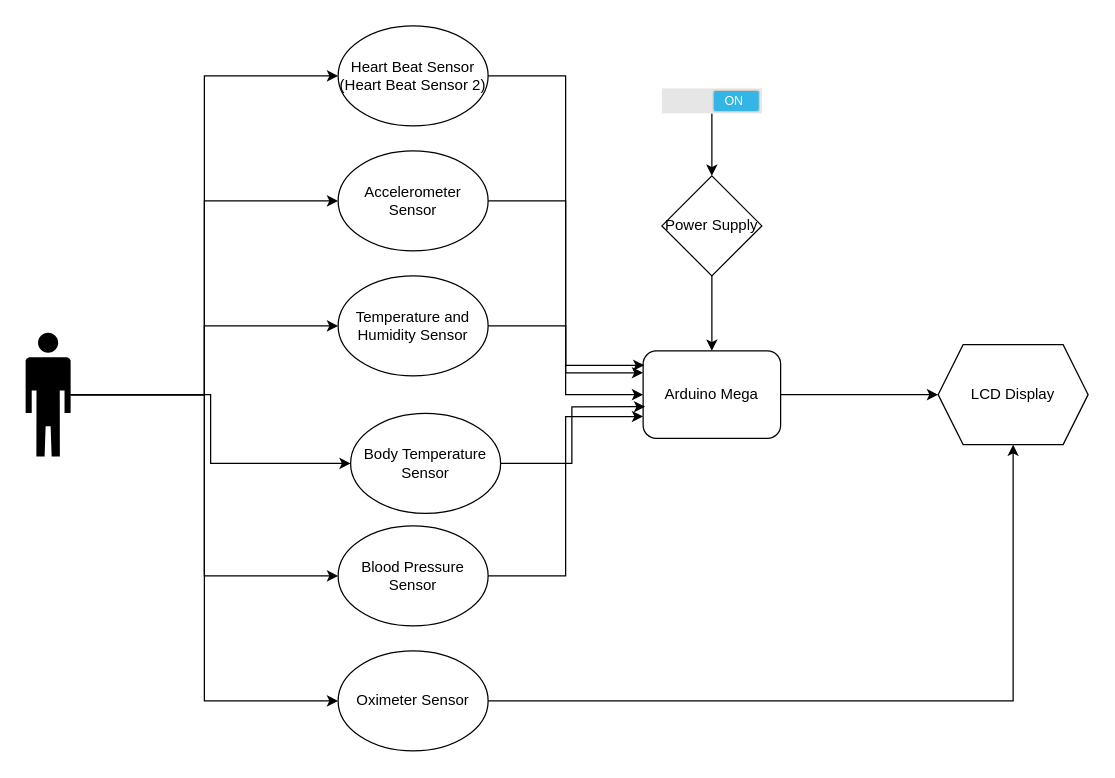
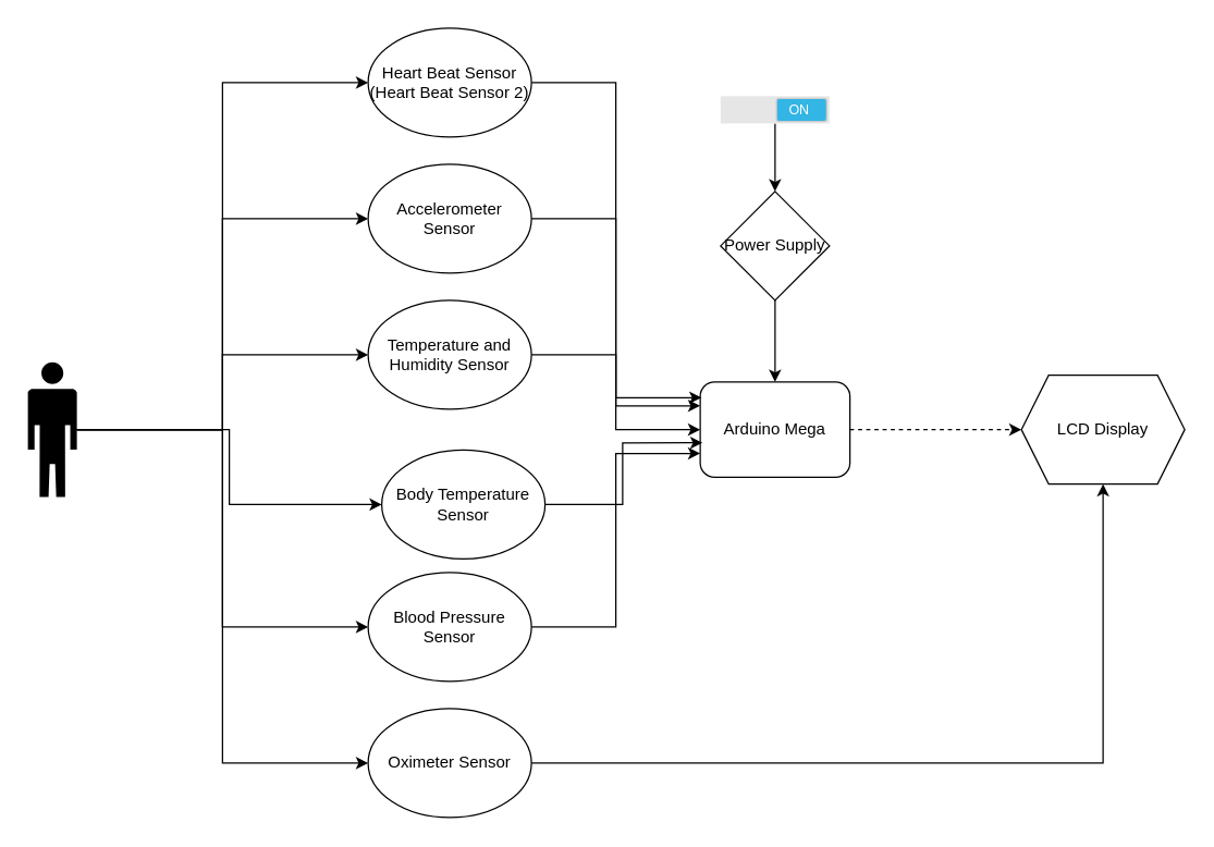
  <mxCell id="0" />
  <mxCell id="1" parent="0" />
- <mxCell id="2" style="edgeStyle=orthogonalEdgeStyle;rounded=0;orthogonalLoop=1;jettySize=auto;html=1;exitX=1;exitY=0.5;exitDx=0;exitDy=0;entryX=0;entryY=0.5;entryDx=0;entryDy=0;" edge="1" parent="1" source="3" target="18"><mxGeometry relative="1" as="geometry" /></mxCell>
+ <mxCell id="2" style="edgeStyle=orthogonalEdgeStyle;rounded=0;orthogonalLoop=1;jettySize=auto;html=1;exitX=1;exitY=0.5;exitDx=0;exitDy=0;entryX=0;entryY=0.5;entryDx=0;entryDy=0;dashed=1;" edge="1" parent="1" source="3" target="18"><mxGeometry relative="1" as="geometry" /></mxCell>
  <mxCell id="3" value="Arduino Mega" style="rounded=1;whiteSpace=wrap;html=1;" vertex="1" parent="1"><mxGeometry x="514" y="280" width="110" height="70" as="geometry" /></mxCell>
  <mxCell id="4" style="edgeStyle=orthogonalEdgeStyle;rounded=0;orthogonalLoop=1;jettySize=auto;html=1;entryX=0.009;entryY=0.165;entryDx=0;entryDy=0;entryPerimeter=0;" edge="1" parent="1" source="5" target="3"><mxGeometry relative="1" as="geometry" /></mxCell>
  <mxCell id="5" value="Heart Beat Sensor&lt;br&gt;(Heart Beat Sensor 2)" style="ellipse;whiteSpace=wrap;html=1;" vertex="1" parent="1"><mxGeometry x="270" y="20" width="120" height="80" as="geometry" /></mxCell>
  <mxCell id="6" style="edgeStyle=orthogonalEdgeStyle;rounded=0;orthogonalLoop=1;jettySize=auto;html=1;exitX=1;exitY=0.5;exitDx=0;exitDy=0;entryX=0;entryY=0.25;entryDx=0;entryDy=0;" edge="1" parent="1" source="7" target="3"><mxGeometry relative="1" as="geometry"><Array as="points"><mxPoint x="452" y="160" /><mxPoint x="452" y="298" /><mxPoint x="514" y="298" /></Array></mxGeometry></mxCell>
  <mxCell id="7" value="Accelerometer Sensor" style="ellipse;whiteSpace=wrap;html=1;" vertex="1" parent="1"><mxGeometry x="270" y="120" width="120" height="80" as="geometry" /></mxCell>
  <mxCell id="8" style="edgeStyle=orthogonalEdgeStyle;rounded=0;orthogonalLoop=1;jettySize=auto;html=1;exitX=1;exitY=0.5;exitDx=0;exitDy=0;entryX=0;entryY=0.5;entryDx=0;entryDy=0;" edge="1" parent="1" source="9" target="3"><mxGeometry relative="1" as="geometry"><Array as="points"><mxPoint x="452" y="260" /><mxPoint x="452" y="315" /></Array></mxGeometry></mxCell>
  <mxCell id="9" value="Temperature and Humidity Sensor" style="ellipse;whiteSpace=wrap;html=1;" vertex="1" parent="1"><mxGeometry x="270" y="220" width="120" height="80" as="geometry" /></mxCell>
  <mxCell id="10" style="edgeStyle=orthogonalEdgeStyle;rounded=0;orthogonalLoop=1;jettySize=auto;html=1;entryX=0.015;entryY=0.638;entryDx=0;entryDy=0;entryPerimeter=0;" edge="1" parent="1" source="11" target="3"><mxGeometry relative="1" as="geometry" /></mxCell>
  <mxCell id="11" value="Body Temperature Sensor" style="ellipse;whiteSpace=wrap;html=1;" vertex="1" parent="1"><mxGeometry x="280" y="330" width="120" height="80" as="geometry" /></mxCell>
  <mxCell id="12" style="edgeStyle=orthogonalEdgeStyle;rounded=0;orthogonalLoop=1;jettySize=auto;html=1;entryX=0;entryY=0.75;entryDx=0;entryDy=0;" edge="1" parent="1" source="13" target="3"><mxGeometry relative="1" as="geometry" /></mxCell>
  <mxCell id="13" value="Blood Pressure Sensor" style="ellipse;whiteSpace=wrap;html=1;" vertex="1" parent="1"><mxGeometry x="270" y="420" width="120" height="80" as="geometry" /></mxCell>
  <mxCell id="14" style="edgeStyle=orthogonalEdgeStyle;rounded=0;orthogonalLoop=1;jettySize=auto;html=1;" edge="1" parent="1" source="15" target="18"><mxGeometry relative="1" as="geometry" /></mxCell>
  <mxCell id="15" value="Oximeter Sensor" style="ellipse;whiteSpace=wrap;html=1;" vertex="1" parent="1"><mxGeometry x="270" y="520" width="120" height="80" as="geometry" /></mxCell>
  <mxCell id="16" style="edgeStyle=orthogonalEdgeStyle;rounded=0;orthogonalLoop=1;jettySize=auto;html=1;entryX=0.5;entryY=0;entryDx=0;entryDy=0;" edge="1" parent="1" source="17" target="20"><mxGeometry relative="1" as="geometry" /></mxCell>
  <mxCell id="17" value="" style="verticalLabelPosition=bottom;verticalAlign=top;html=1;shadow=0;dashed=0;strokeWidth=1;shape=mxgraph.android.switch_on;fillColor=#E6E6E6;sketch=0;" vertex="1" parent="1"><mxGeometry x="529" y="70" width="80" height="20" as="geometry" /></mxCell>
  <mxCell id="18" value="LCD Display" style="shape=hexagon;perimeter=hexagonPerimeter2;whiteSpace=wrap;html=1;fixedSize=1;" vertex="1" parent="1"><mxGeometry x="750" y="275" width="120" height="80" as="geometry" /></mxCell>
  <mxCell id="19" style="edgeStyle=orthogonalEdgeStyle;rounded=0;orthogonalLoop=1;jettySize=auto;html=1;" edge="1" parent="1" source="20" target="3"><mxGeometry relative="1" as="geometry" /></mxCell>
  <mxCell id="20" value="Power Supply" style="rhombus;whiteSpace=wrap;html=1;" vertex="1" parent="1"><mxGeometry x="529" y="140" width="80" height="80" as="geometry" /></mxCell>
  <mxCell id="21" style="edgeStyle=orthogonalEdgeStyle;rounded=0;orthogonalLoop=1;jettySize=auto;html=1;exitX=1;exitY=0.5;exitDx=0;exitDy=0;exitPerimeter=0;entryX=0;entryY=0.5;entryDx=0;entryDy=0;" edge="1" parent="1" source="27" target="5"><mxGeometry relative="1" as="geometry" /></mxCell>
  <mxCell id="22" style="edgeStyle=orthogonalEdgeStyle;rounded=0;orthogonalLoop=1;jettySize=auto;html=1;entryX=0;entryY=0.5;entryDx=0;entryDy=0;" edge="1" parent="1" source="27" target="7"><mxGeometry relative="1" as="geometry" /></mxCell>
  <mxCell id="23" style="edgeStyle=orthogonalEdgeStyle;rounded=0;orthogonalLoop=1;jettySize=auto;html=1;entryX=0;entryY=0.5;entryDx=0;entryDy=0;" edge="1" parent="1" source="27" target="9"><mxGeometry relative="1" as="geometry" /></mxCell>
  <mxCell id="24" style="edgeStyle=orthogonalEdgeStyle;rounded=0;orthogonalLoop=1;jettySize=auto;html=1;entryX=0;entryY=0.5;entryDx=0;entryDy=0;" edge="1" parent="1" source="27" target="11"><mxGeometry relative="1" as="geometry" /></mxCell>
  <mxCell id="25" style="edgeStyle=orthogonalEdgeStyle;rounded=0;orthogonalLoop=1;jettySize=auto;html=1;entryX=0;entryY=0.5;entryDx=0;entryDy=0;" edge="1" parent="1" source="27" target="13"><mxGeometry relative="1" as="geometry" /></mxCell>
  <mxCell id="26" style="edgeStyle=orthogonalEdgeStyle;rounded=0;orthogonalLoop=1;jettySize=auto;html=1;entryX=0;entryY=0.5;entryDx=0;entryDy=0;" edge="1" parent="1" source="27" target="15"><mxGeometry relative="1" as="geometry" /></mxCell>
  <mxCell id="27" value="" style="shape=mxgraph.signs.people.man_2;html=1;pointerEvents=1;fillColor=#000000;strokeColor=none;verticalLabelPosition=bottom;verticalAlign=top;align=center;" vertex="1" parent="1"><mxGeometry x="20" y="265.5" width="36" height="99" as="geometry" /></mxCell>
